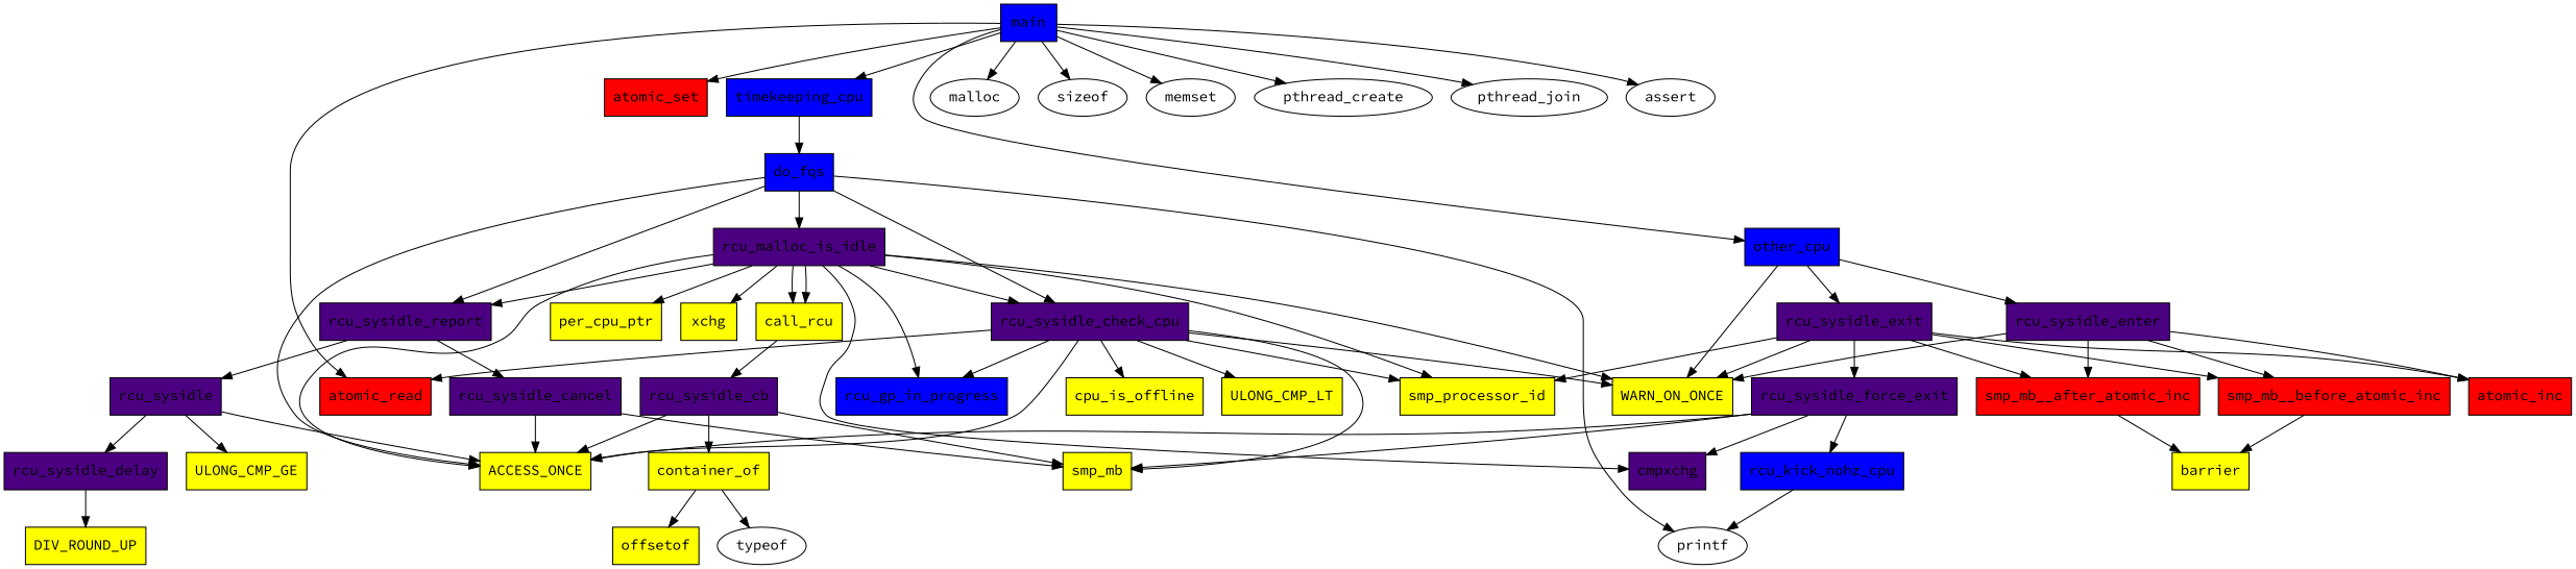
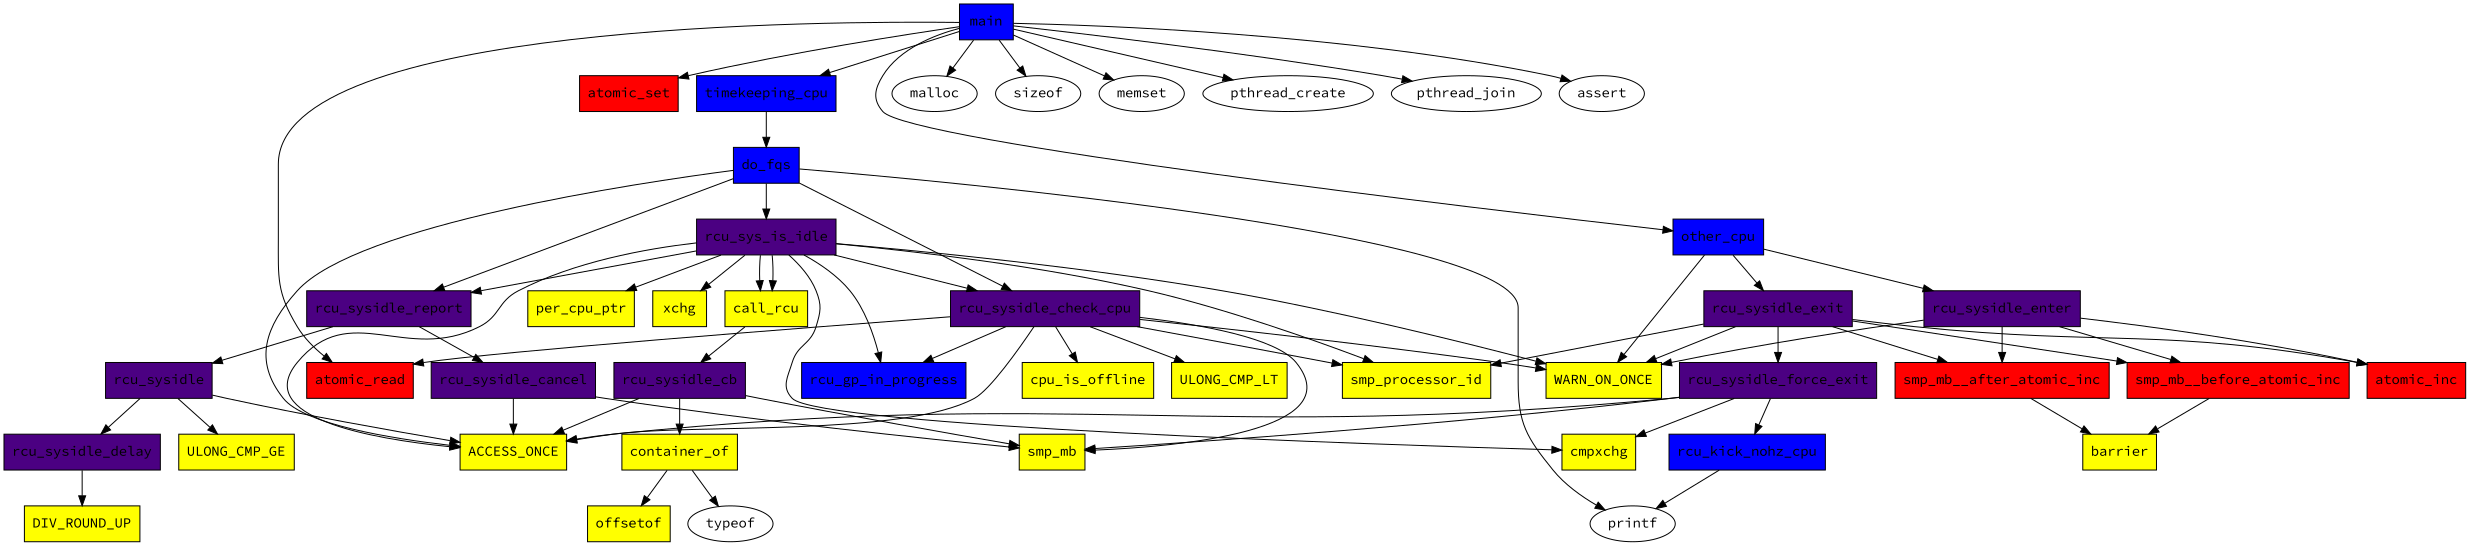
  digraph {
    fontname="Source Code Pro"
    node [fillcolor=yellow fontname="Source Code Pro" shape=box style=filled]
    edge [fontname="Source Code Pro"]
    atomic_read [fillcolor=red]
    atomic_set [fillcolor=red]
    atomic_inc [fillcolor=red]
    smp_mb__before_atomic_inc [fillcolor=red]
    smp_mb__after_atomic_inc [fillcolor=red]
    ULONG_CMP_GE
    ULONG_CMP_LT
    xchg
-   cmpxchg [fillcolor=indigo]
+   cmpxchg
    barrier
    ACCESS_ONCE
    smp_mb
    offsetof
    container_of
    DIV_ROUND_UP
    call_rcu
    smp_processor_id
    WARN_ON_ONCE
    cpu_is_offline
    per_cpu_ptr
    rcu_kick_nohz_cpu [fillcolor=blue]
    rcu_gp_in_progress [fillcolor=blue]
    do_fqs [fillcolor=blue]
    timekeeping_cpu [fillcolor=blue]
    other_cpu [fillcolor=blue]
    main [fillcolor=blue]
    rcu_sysidle_enter [fillcolor=indigo]
    rcu_sysidle_force_exit [fillcolor=indigo]
    rcu_sysidle_exit [fillcolor=indigo]
    rcu_sysidle_check_cpu [fillcolor=indigo]
    rcu_sysidle_delay [fillcolor=indigo]
    rcu_sysidle [fillcolor=indigo]
    rcu_sysidle_cancel [fillcolor=indigo]
    rcu_sysidle_report [fillcolor=indigo]
    rcu_sysidle_cb [fillcolor=indigo]
-   rcu_sys_is_idle [fillcolor=indigo label=rcu_malloc_is_idle]
+   rcu_sys_is_idle [fillcolor=indigo]
    typeof [fillcolor="" shape="" style=""]
    printf [fillcolor="" shape="" style=""]
    malloc [fillcolor="" shape="" style=""]
    sizeof [fillcolor="" shape="" style=""]
    memset [fillcolor="" shape="" style=""]
    pthread_create [fillcolor="" shape="" style=""]
    pthread_join [fillcolor="" shape="" style=""]
    assert [fillcolor="" shape="" style=""]
    subgraph sub_1 {
      atomic_read
      atomic_set
      atomic_inc
      smp_mb__before_atomic_inc
      smp_mb__after_atomic_inc
    }
    subgraph sub_2 {
    }
    subgraph sub_3 {
      ULONG_CMP_GE
      ULONG_CMP_LT
      xchg
      cmpxchg
      barrier
      ACCESS_ONCE
      smp_mb
      offsetof
      container_of
      DIV_ROUND_UP
      call_rcu
      smp_processor_id
      WARN_ON_ONCE
      cpu_is_offline
      per_cpu_ptr
    }
    subgraph sub_4 {
    }
    subgraph sub_5 {
      rcu_kick_nohz_cpu
      rcu_gp_in_progress
      do_fqs
      timekeeping_cpu
      other_cpu
      main
    }
    subgraph sub_6 {
      rcu_sysidle_enter
      rcu_sysidle_force_exit
      rcu_sysidle_exit
      rcu_sysidle_check_cpu
      rcu_sysidle_delay
      rcu_sysidle
      rcu_sysidle_cancel
      rcu_sysidle_report
      rcu_sysidle_cb
      rcu_sys_is_idle
    }
    smp_mb__before_atomic_inc -> barrier
    smp_mb__after_atomic_inc -> barrier
    container_of -> offsetof
    container_of -> typeof
    call_rcu -> rcu_sysidle_cb
    rcu_kick_nohz_cpu -> printf
    do_fqs -> ACCESS_ONCE
    do_fqs -> rcu_sysidle_check_cpu
    do_fqs -> rcu_sysidle_report
    do_fqs -> rcu_sys_is_idle
    do_fqs -> printf
    timekeeping_cpu -> do_fqs
    other_cpu -> WARN_ON_ONCE
    other_cpu -> rcu_sysidle_enter
    other_cpu -> rcu_sysidle_exit
    main -> atomic_read
    main -> atomic_set
    main -> timekeeping_cpu
    main -> other_cpu
    main -> malloc
    main -> sizeof
    main -> memset
    main -> pthread_create
    main -> pthread_join
    main -> assert
    rcu_sysidle_enter -> atomic_inc
    rcu_sysidle_enter -> smp_mb__before_atomic_inc
    rcu_sysidle_enter -> smp_mb__after_atomic_inc
    rcu_sysidle_enter -> WARN_ON_ONCE
    rcu_sysidle_force_exit -> cmpxchg
    rcu_sysidle_force_exit -> ACCESS_ONCE
    rcu_sysidle_force_exit -> smp_mb
    rcu_sysidle_force_exit -> rcu_kick_nohz_cpu
    rcu_sysidle_exit -> atomic_inc
    rcu_sysidle_exit -> smp_mb__before_atomic_inc
    rcu_sysidle_exit -> smp_mb__after_atomic_inc
    rcu_sysidle_exit -> smp_processor_id
    rcu_sysidle_exit -> WARN_ON_ONCE
    rcu_sysidle_exit -> rcu_sysidle_force_exit
    rcu_sysidle_check_cpu -> atomic_read
    rcu_sysidle_check_cpu -> ULONG_CMP_LT
    rcu_sysidle_check_cpu -> ACCESS_ONCE
    rcu_sysidle_check_cpu -> smp_mb
    rcu_sysidle_check_cpu -> smp_processor_id
    rcu_sysidle_check_cpu -> WARN_ON_ONCE
    rcu_sysidle_check_cpu -> cpu_is_offline
    rcu_sysidle_check_cpu -> rcu_gp_in_progress
    rcu_sysidle_delay -> DIV_ROUND_UP
    rcu_sysidle -> ULONG_CMP_GE
    rcu_sysidle -> ACCESS_ONCE
    rcu_sysidle -> rcu_sysidle_delay
    rcu_sysidle_cancel -> ACCESS_ONCE
    rcu_sysidle_cancel -> smp_mb
    rcu_sysidle_report -> rcu_sysidle
    rcu_sysidle_report -> rcu_sysidle_cancel
    rcu_sysidle_cb -> ACCESS_ONCE
    rcu_sysidle_cb -> smp_mb
    rcu_sysidle_cb -> container_of
    rcu_sys_is_idle -> xchg
    rcu_sys_is_idle -> cmpxchg
    rcu_sys_is_idle -> ACCESS_ONCE
    rcu_sys_is_idle -> call_rcu
    rcu_sys_is_idle -> call_rcu
    rcu_sys_is_idle -> smp_processor_id
    rcu_sys_is_idle -> WARN_ON_ONCE
    rcu_sys_is_idle -> per_cpu_ptr
    rcu_sys_is_idle -> rcu_gp_in_progress
    rcu_sys_is_idle -> rcu_sysidle_check_cpu
    rcu_sys_is_idle -> rcu_sysidle_report
  }
